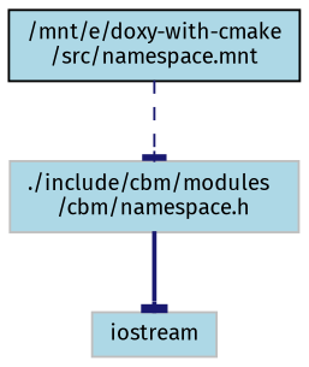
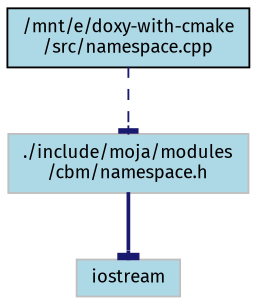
  digraph {
    fontname="Fira Sans"
    node [color=grey75 fillcolor=lightblue fontname="Fira Sans" fontsize=10 shape=record style=filled]
    edge [arrowhead=tee color=midnightblue fontname="Fira Sans" fontsize=10 labelfontname=Helvetica labelfontsize=10]
-   n1 [color=black fontcolor=black height=0.2 label="/mnt/e/doxy-with-cmake\l/src/namespace.mnt" width=0.4]
-   n2 [height=0.2 label="./include/cbm/modules\l/cbm/namespace.h" width=0.4]
+   n1 [color=black fontcolor=black height=0.2 label="/mnt/e/doxy-with-cmake\l/src/namespace.cpp" width=0.4]
+   n2 [height=0.2 label="./include/moja/modules\l/cbm/namespace.h" width=0.4]
    n3 [height=0.2 label=iostream width=0.4]
    n1 -> n2 [style=dashed]
    n2 -> n3 [style=bold]
  }
